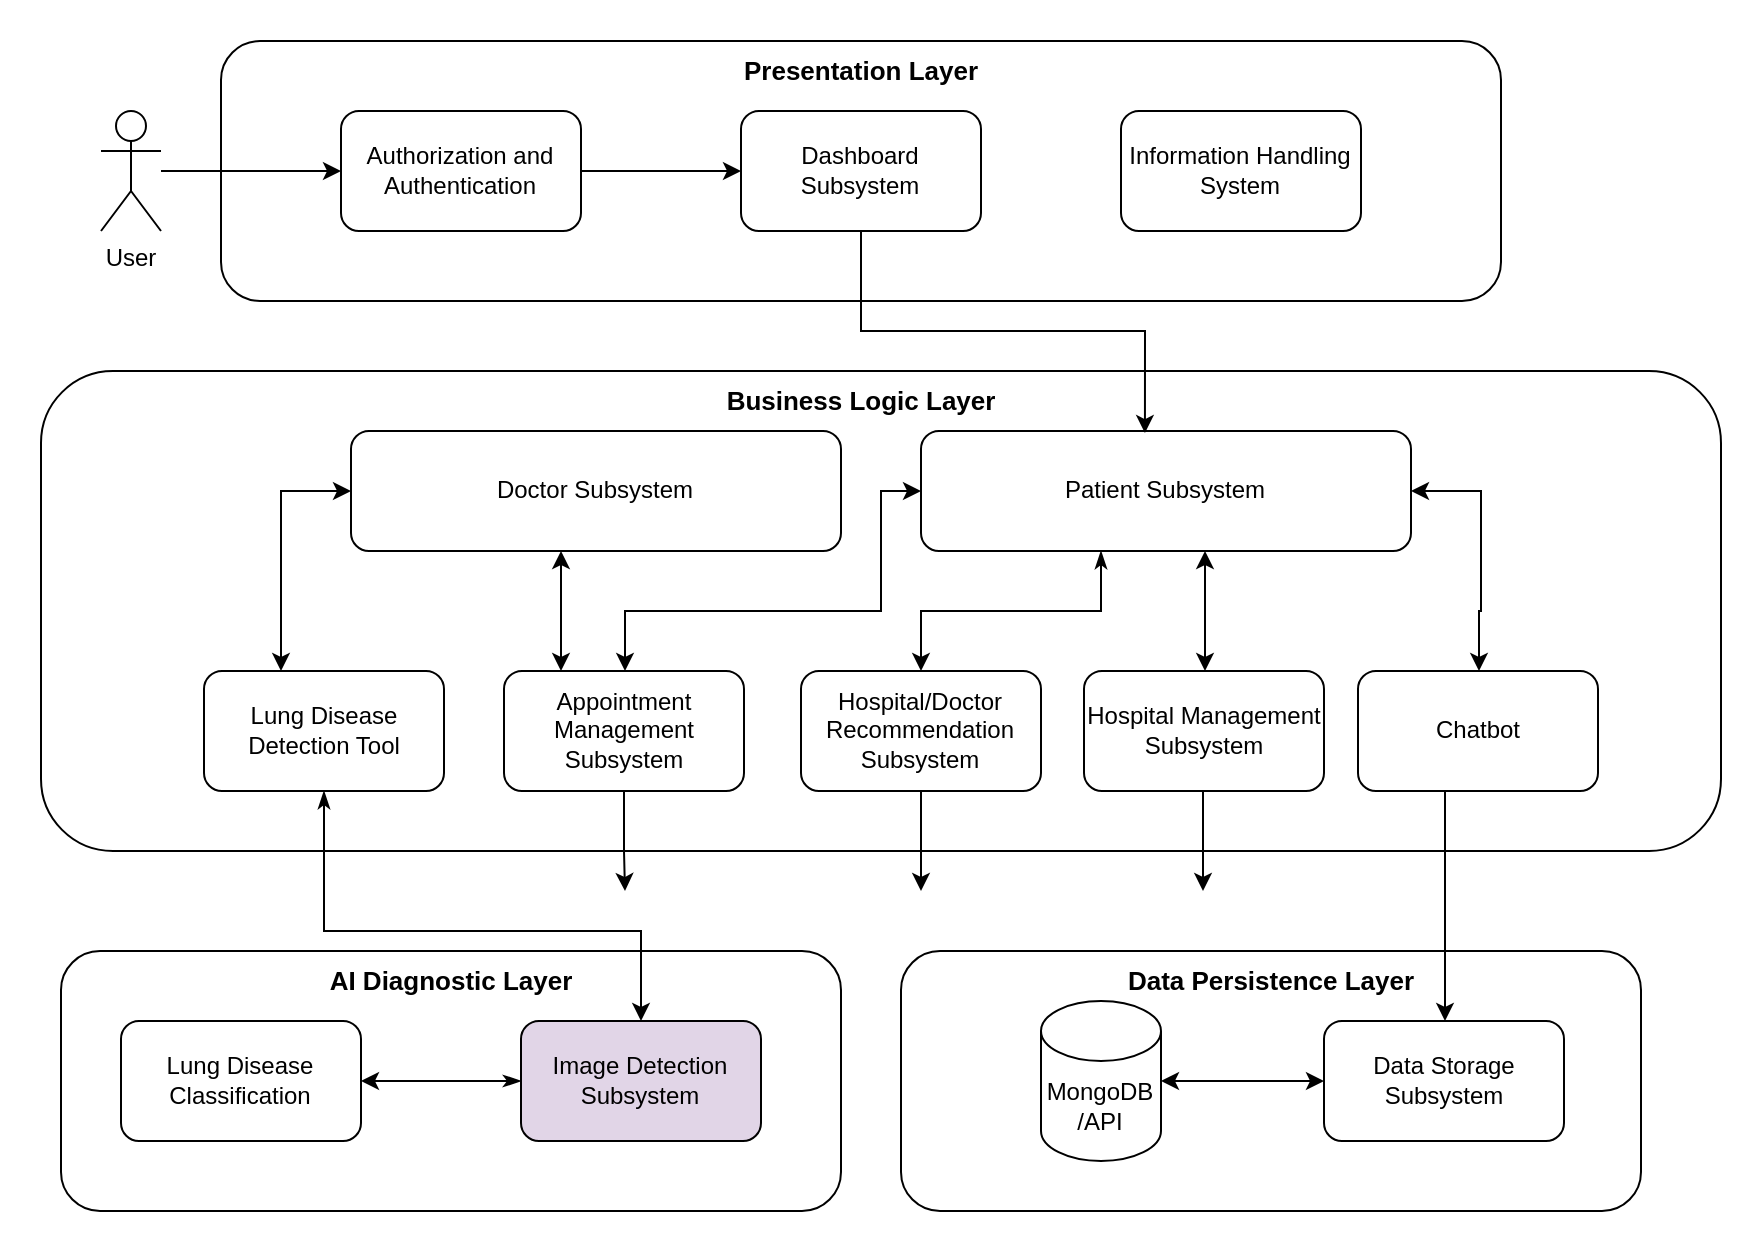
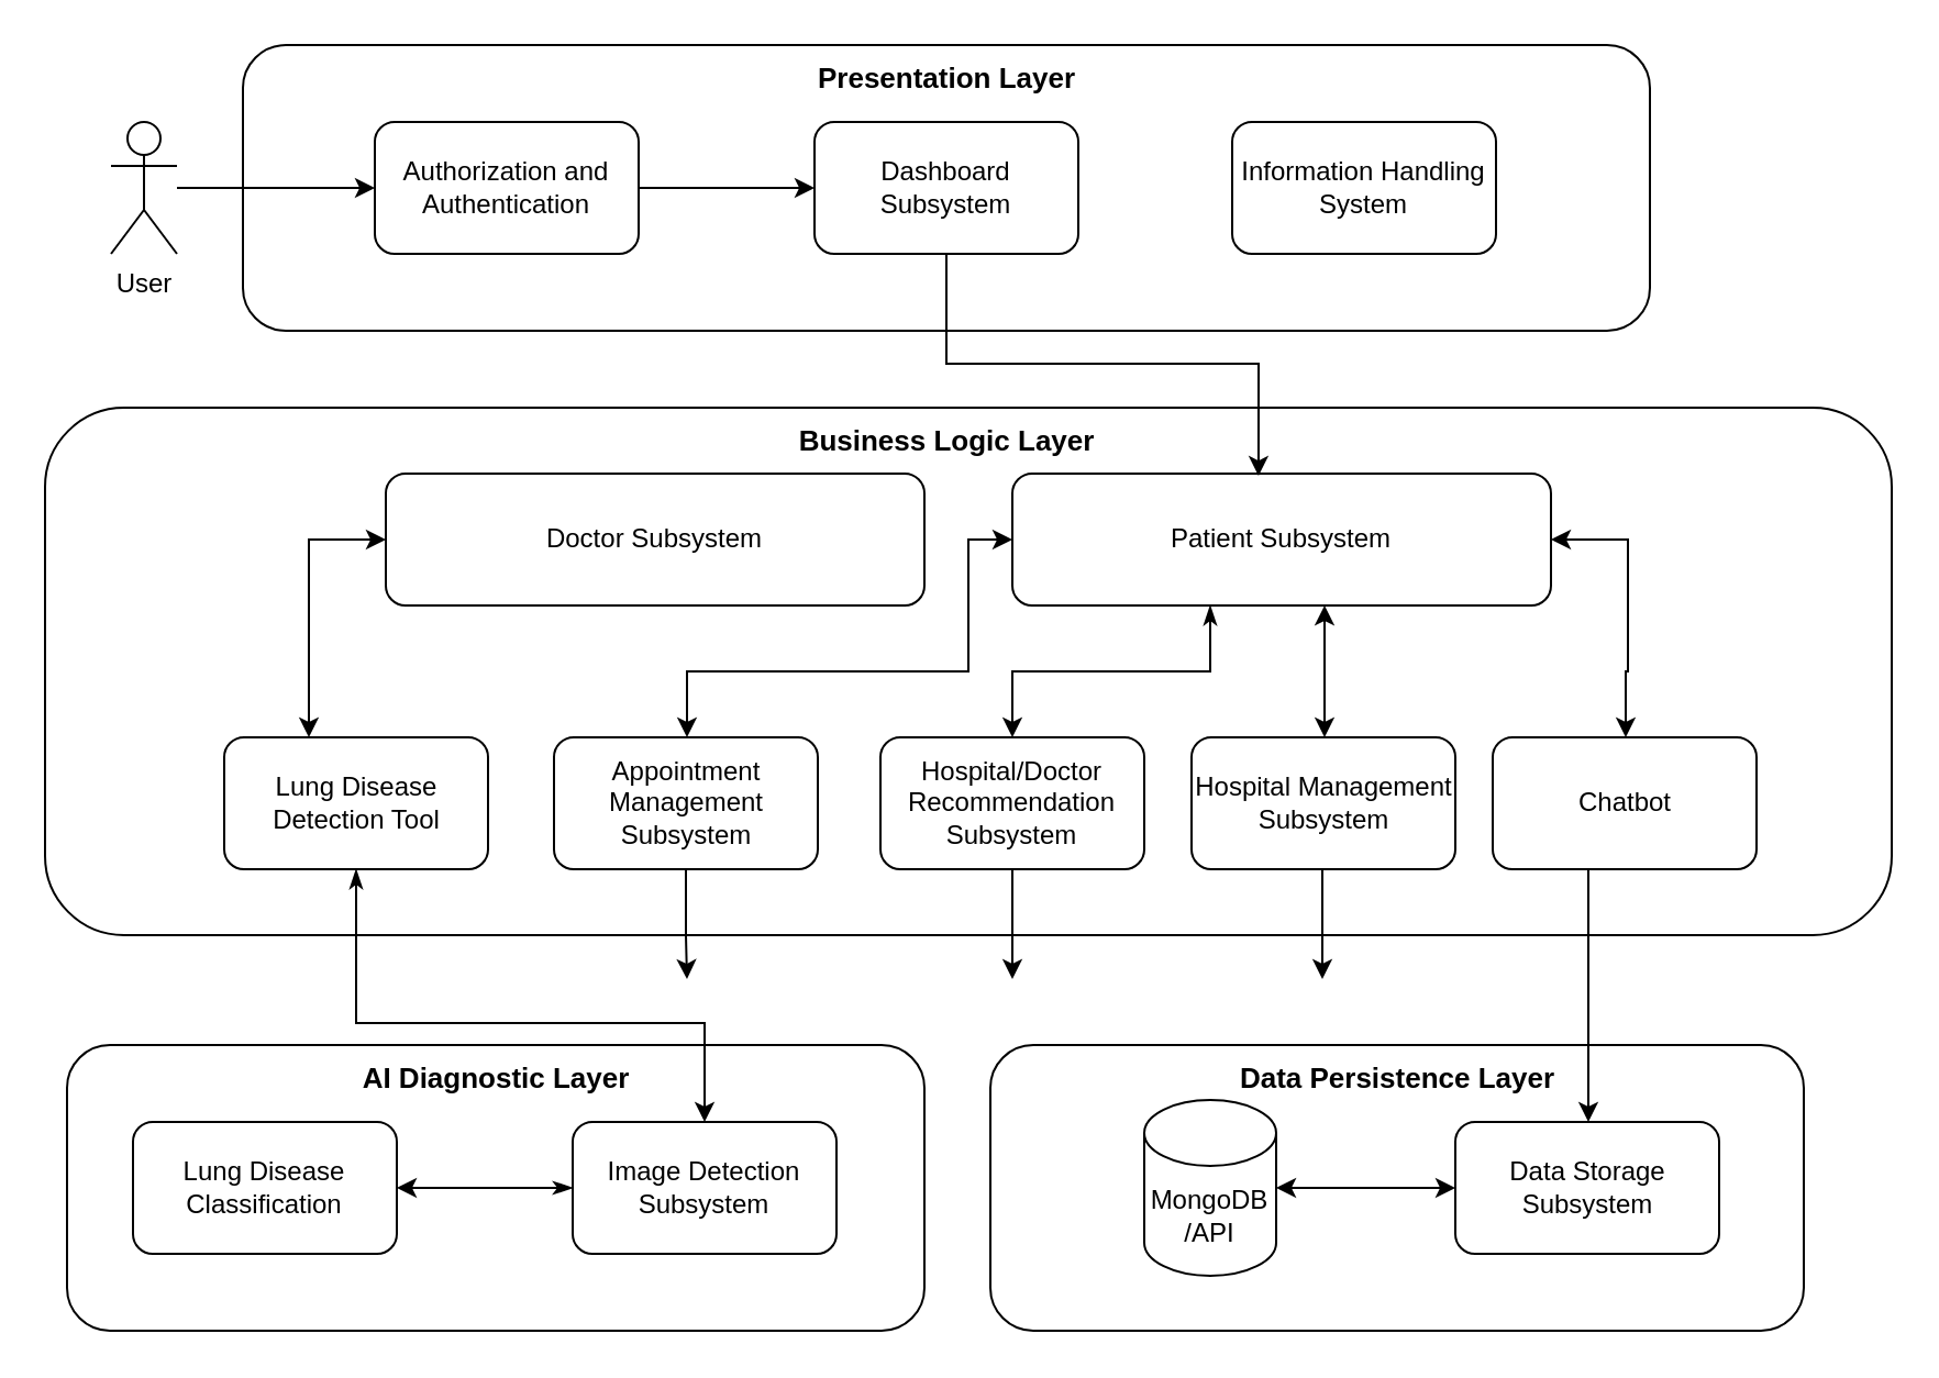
  <mxCell id="0" />
  <mxCell id="1" parent="0" />
  <mxCell id="2" value="User" style="shape=umlActor;verticalLabelPosition=bottom;verticalAlign=top;html=1;outlineConnect=0;" parent="1" vertex="1"><mxGeometry x="50" y="55" width="30" height="60" as="geometry" /></mxCell>
  <mxCell id="3" value="" style="rounded=1;whiteSpace=wrap;html=1;" parent="1" vertex="1"><mxGeometry x="110" y="20" width="640" height="130" as="geometry" /></mxCell>
  <mxCell id="4" style="edgeStyle=orthogonalEdgeStyle;rounded=0;orthogonalLoop=1;jettySize=auto;html=1;" parent="1" source="5" target="6" edge="1"><mxGeometry relative="1" as="geometry" /></mxCell>
  <mxCell id="5" value="Authorization and Authentication" style="rounded=1;whiteSpace=wrap;html=1;" parent="1" vertex="1"><mxGeometry x="170" y="55" width="120" height="60" as="geometry" /></mxCell>
  <mxCell id="6" value="Dashboard&lt;div&gt;Subsystem&lt;/div&gt;" style="rounded=1;whiteSpace=wrap;html=1;" parent="1" vertex="1"><mxGeometry x="370" y="55" width="120" height="60" as="geometry" /></mxCell>
  <mxCell id="7" value="Information Handling System" style="rounded=1;whiteSpace=wrap;html=1;" parent="1" vertex="1"><mxGeometry x="560" y="55" width="120" height="60" as="geometry" /></mxCell>
  <mxCell id="8" value="" style="rounded=1;whiteSpace=wrap;html=1;" parent="1" vertex="1"><mxGeometry x="20" y="185" width="840" height="240" as="geometry" /></mxCell>
  <mxCell id="9" value="Lung Disease Detection Tool" style="rounded=1;whiteSpace=wrap;html=1;" parent="1" vertex="1"><mxGeometry x="101.5" y="335" width="120" height="60" as="geometry" /></mxCell>
  <mxCell id="10" style="edgeStyle=orthogonalEdgeStyle;rounded=0;orthogonalLoop=1;jettySize=auto;html=1;" parent="1" source="11" edge="1"><mxGeometry relative="1" as="geometry"><mxPoint x="312" y="445" as="targetPoint" /><Array as="points"><mxPoint x="311" y="425" /><mxPoint x="312" y="425" /></Array></mxGeometry></mxCell>
  <mxCell id="11" value="Appointment Management Subsystem" style="rounded=1;whiteSpace=wrap;html=1;" parent="1" vertex="1"><mxGeometry x="251.5" y="335" width="120" height="60" as="geometry" /></mxCell>
  <mxCell id="12" style="edgeStyle=orthogonalEdgeStyle;rounded=0;orthogonalLoop=1;jettySize=auto;html=1;" parent="1" source="13" edge="1"><mxGeometry relative="1" as="geometry"><mxPoint x="460" y="445" as="targetPoint" /></mxGeometry></mxCell>
  <mxCell id="13" value="Hospital/Doctor Recommendation Subsystem" style="rounded=1;whiteSpace=wrap;html=1;" parent="1" vertex="1"><mxGeometry x="400" y="335" width="120" height="60" as="geometry" /></mxCell>
  <mxCell id="14" style="edgeStyle=orthogonalEdgeStyle;rounded=0;orthogonalLoop=1;jettySize=auto;html=1;startArrow=classic;startFill=1;" parent="1" source="16" target="9" edge="1"><mxGeometry relative="1" as="geometry"><Array as="points"><mxPoint x="140" y="245" /></Array></mxGeometry></mxCell>
- <mxCell id="15" style="edgeStyle=orthogonalEdgeStyle;rounded=0;orthogonalLoop=1;jettySize=auto;html=1;startArrow=classic;startFill=1;" parent="1" source="16" target="11" edge="1"><mxGeometry relative="1" as="geometry"><Array as="points"><mxPoint x="280" y="325" /><mxPoint x="280" y="325" /></Array></mxGeometry></mxCell>
  <mxCell id="16" value="Doctor Subsystem" style="rounded=1;whiteSpace=wrap;html=1;" parent="1" vertex="1"><mxGeometry x="175" y="215" width="245" height="60" as="geometry" /></mxCell>
  <mxCell id="17" style="edgeStyle=orthogonalEdgeStyle;rounded=0;orthogonalLoop=1;jettySize=auto;html=1;" parent="1" source="18" edge="1"><mxGeometry relative="1" as="geometry"><mxPoint x="601" y="445" as="targetPoint" /></mxGeometry></mxCell>
  <mxCell id="18" value="Hospital Management Subsystem" style="rounded=1;whiteSpace=wrap;html=1;" parent="1" vertex="1"><mxGeometry x="541.5" y="335" width="120" height="60" as="geometry" /></mxCell>
  <mxCell id="19" style="edgeStyle=orthogonalEdgeStyle;rounded=0;orthogonalLoop=1;jettySize=auto;html=1;startArrow=classicThin;startFill=1;" parent="1" source="23" target="13" edge="1"><mxGeometry relative="1" as="geometry"><Array as="points"><mxPoint x="550" y="305" /><mxPoint x="460" y="305" /></Array></mxGeometry></mxCell>
  <mxCell id="20" style="edgeStyle=orthogonalEdgeStyle;rounded=0;orthogonalLoop=1;jettySize=auto;html=1;startArrow=classic;startFill=1;jumpStyle=arc;" parent="1" source="23" target="11" edge="1"><mxGeometry relative="1" as="geometry"><Array as="points"><mxPoint x="440" y="245" /><mxPoint x="440" y="305" /><mxPoint x="312" y="305" /></Array></mxGeometry></mxCell>
  <mxCell id="21" style="edgeStyle=orthogonalEdgeStyle;rounded=0;orthogonalLoop=1;jettySize=auto;html=1;startArrow=classic;startFill=1;" parent="1" source="23" target="18" edge="1"><mxGeometry relative="1" as="geometry"><Array as="points"><mxPoint x="602" y="285" /><mxPoint x="602" y="285" /></Array></mxGeometry></mxCell>
  <mxCell id="22" style="edgeStyle=orthogonalEdgeStyle;rounded=0;orthogonalLoop=1;jettySize=auto;html=1;startArrow=classic;startFill=1;" parent="1" source="23" target="24" edge="1"><mxGeometry relative="1" as="geometry"><Array as="points"><mxPoint x="740" y="245" /><mxPoint x="740" y="305" /><mxPoint x="739" y="305" /></Array></mxGeometry></mxCell>
  <mxCell id="23" value="Patient Subsystem" style="rounded=1;whiteSpace=wrap;html=1;" parent="1" vertex="1"><mxGeometry x="460" y="215" width="245" height="60" as="geometry" /></mxCell>
  <mxCell id="24" value="Chatbot" style="rounded=1;whiteSpace=wrap;html=1;" parent="1" vertex="1"><mxGeometry x="678.5" y="335" width="120" height="60" as="geometry" /></mxCell>
  <mxCell id="25" value="" style="rounded=1;whiteSpace=wrap;html=1;" parent="1" vertex="1"><mxGeometry x="450" y="475" width="370" height="130" as="geometry" /></mxCell>
  <mxCell id="26" style="edgeStyle=orthogonalEdgeStyle;rounded=0;orthogonalLoop=1;jettySize=auto;html=1;startArrow=classic;startFill=1;" parent="1" source="27" target="32" edge="1"><mxGeometry relative="1" as="geometry" /></mxCell>
  <mxCell id="27" value="Data Storage Subsystem" style="rounded=1;whiteSpace=wrap;html=1;" parent="1" vertex="1"><mxGeometry x="661.5" y="510" width="120" height="60" as="geometry" /></mxCell>
  <mxCell id="28" value="" style="rounded=1;whiteSpace=wrap;html=1;" parent="1" vertex="1"><mxGeometry x="30" y="475" width="390" height="130" as="geometry" /></mxCell>
  <mxCell id="29" value="Lung Disease Classification" style="rounded=1;whiteSpace=wrap;html=1;" parent="1" vertex="1"><mxGeometry x="60" y="510" width="120" height="60" as="geometry" /></mxCell>
  <mxCell id="30" style="edgeStyle=orthogonalEdgeStyle;rounded=0;orthogonalLoop=1;jettySize=auto;html=1;startArrow=classicThin;startFill=1;" parent="1" source="31" target="29" edge="1"><mxGeometry relative="1" as="geometry" /></mxCell>
- <mxCell id="31" value="Image Detection Subsystem" style="rounded=1;whiteSpace=wrap;html=1;fillColor=#e1d5e7;" parent="1" vertex="1"><mxGeometry x="260" y="510" width="120" height="60" as="geometry" /></mxCell>
+ <mxCell id="31" value="Image Detection Subsystem" style="rounded=1;whiteSpace=wrap;html=1;" parent="1" vertex="1"><mxGeometry x="260" y="510" width="120" height="60" as="geometry" /></mxCell>
  <mxCell id="32" value="MongoDB&lt;br&gt;/API" style="shape=cylinder3;whiteSpace=wrap;html=1;boundedLbl=1;backgroundOutline=1;size=15;" parent="1" vertex="1"><mxGeometry x="520" y="500" width="60" height="80" as="geometry" /></mxCell>
  <mxCell id="33" style="edgeStyle=orthogonalEdgeStyle;rounded=0;orthogonalLoop=1;jettySize=auto;html=1;" parent="1" source="2" target="5" edge="1"><mxGeometry relative="1" as="geometry" /></mxCell>
  <mxCell id="34" style="edgeStyle=orthogonalEdgeStyle;rounded=0;orthogonalLoop=1;jettySize=auto;html=1;entryX=0.457;entryY=0.017;entryDx=0;entryDy=0;entryPerimeter=0;" parent="1" source="6" target="23" edge="1"><mxGeometry relative="1" as="geometry" /></mxCell>
  <mxCell id="35" style="edgeStyle=orthogonalEdgeStyle;rounded=0;orthogonalLoop=1;jettySize=auto;html=1;startArrow=classicThin;startFill=1;" parent="1" source="9" target="31" edge="1"><mxGeometry relative="1" as="geometry"><Array as="points"><mxPoint x="162" y="465" /><mxPoint x="320" y="465" /></Array></mxGeometry></mxCell>
  <mxCell id="36" style="edgeStyle=orthogonalEdgeStyle;rounded=0;orthogonalLoop=1;jettySize=auto;html=1;" parent="1" source="24" target="27" edge="1"><mxGeometry relative="1" as="geometry"><Array as="points"><mxPoint x="722" y="405" /><mxPoint x="722" y="405" /></Array></mxGeometry></mxCell>
  <mxCell id="37" value="&lt;b&gt;&lt;font style=&quot;font-size: 13px;&quot;&gt;Presentation Layer&lt;/font&gt;&lt;/b&gt;" style="text;html=1;align=center;verticalAlign=middle;resizable=0;points=[];autosize=1;strokeColor=none;fillColor=none;" parent="1" vertex="1"><mxGeometry x="360" y="20" width="140" height="30" as="geometry" /></mxCell>
  <mxCell id="38" value="&lt;b&gt;&lt;font style=&quot;font-size: 13px;&quot;&gt;Business Logic Layer&lt;/font&gt;&lt;/b&gt;" style="text;html=1;align=center;verticalAlign=middle;resizable=0;points=[];autosize=1;strokeColor=none;fillColor=none;" parent="1" vertex="1"><mxGeometry x="350" y="185" width="160" height="30" as="geometry" /></mxCell>
  <mxCell id="39" value="&lt;span style=&quot;font-size: 13px;&quot;&gt;&lt;b&gt;AI Diagnostic Layer&lt;/b&gt;&lt;/span&gt;" style="text;html=1;align=center;verticalAlign=middle;resizable=0;points=[];autosize=1;strokeColor=none;fillColor=none;" parent="1" vertex="1"><mxGeometry x="155" y="475" width="140" height="30" as="geometry" /></mxCell>
  <mxCell id="40" value="&lt;span style=&quot;font-size: 13px;&quot;&gt;&lt;b&gt;Data Persistence Layer&lt;/b&gt;&lt;/span&gt;" style="text;html=1;align=center;verticalAlign=middle;resizable=0;points=[];autosize=1;strokeColor=none;fillColor=none;" parent="1" vertex="1"><mxGeometry x="550" y="475" width="170" height="30" as="geometry" /></mxCell>
